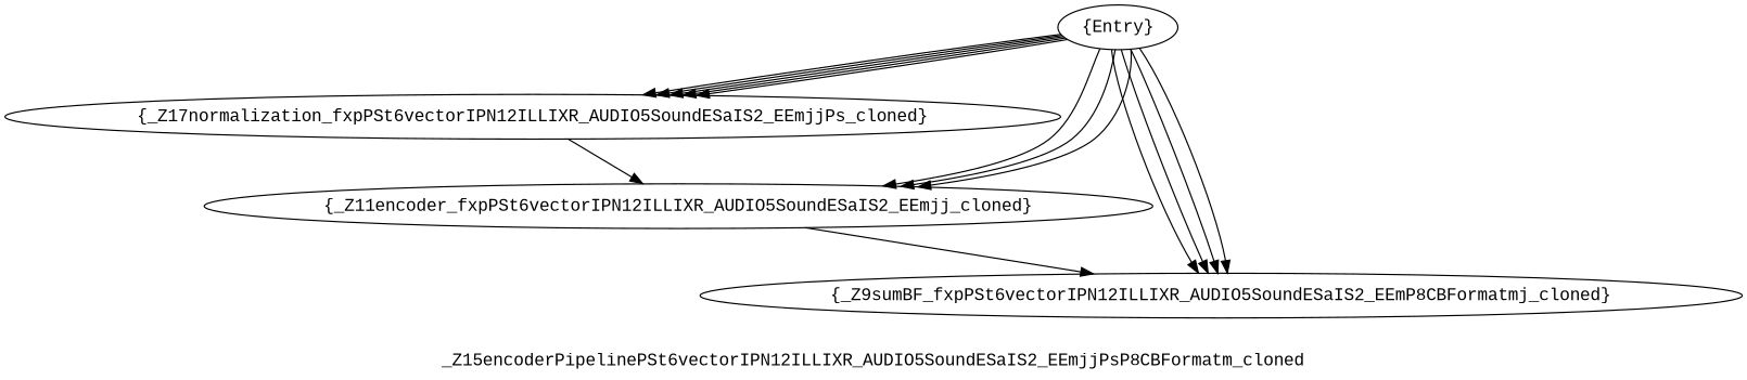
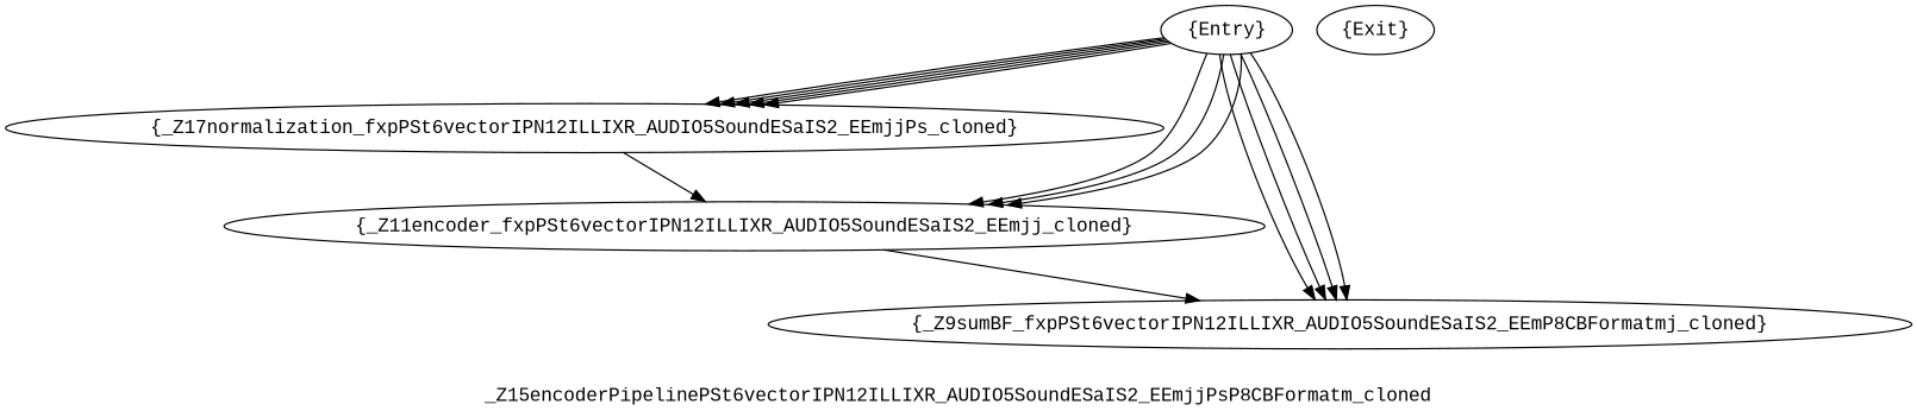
  digraph {
    compound=true
    label=_Z15encoderPipelinePSt6vectorIPN12ILLIXR_AUDIO5SoundESaIS2_EEmjjPsP8CBFormatm_cloned
    fontname="Liberation Mono"
    node [shape=oval fontname="Liberation Mono"]
    edge [fontname="Liberation Mono"]
    n1 [label="{Entry}"]
    n2 [label="{_Z17normalization_fxpPSt6vectorIPN12ILLIXR_AUDIO5SoundESaIS2_EEmjjPs_cloned}"]
    n3 [label="{_Z11encoder_fxpPSt6vectorIPN12ILLIXR_AUDIO5SoundESaIS2_EEmjj_cloned}"]
    n4 [label="{_Z9sumBF_fxpPSt6vectorIPN12ILLIXR_AUDIO5SoundESaIS2_EEmP8CBFormatmj_cloned}"]
+   n5 [label="{Exit}"]
    n1 -> n2
    n1 -> n2
    n1 -> n2
    n1 -> n2
    n1 -> n2
    n1 -> n3
    n1 -> n3
    n1 -> n3
    n1 -> n4
    n1 -> n4
    n1 -> n4
    n1 -> n4
    n2 -> n3
    n3 -> n4
  }
